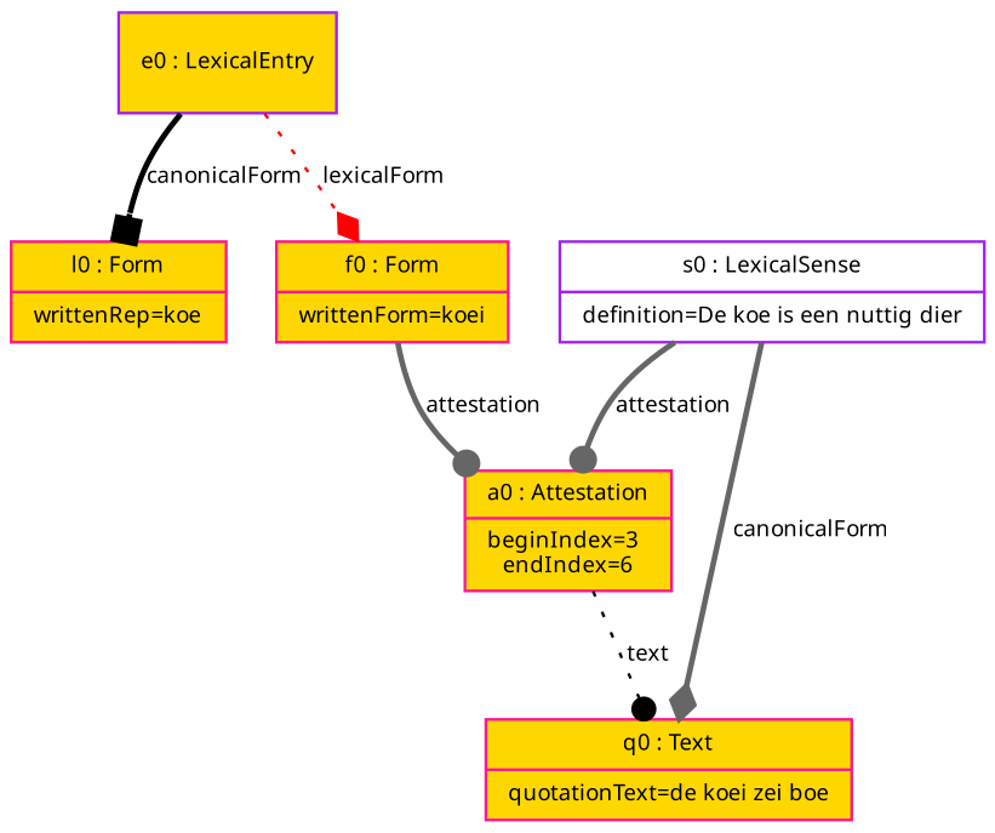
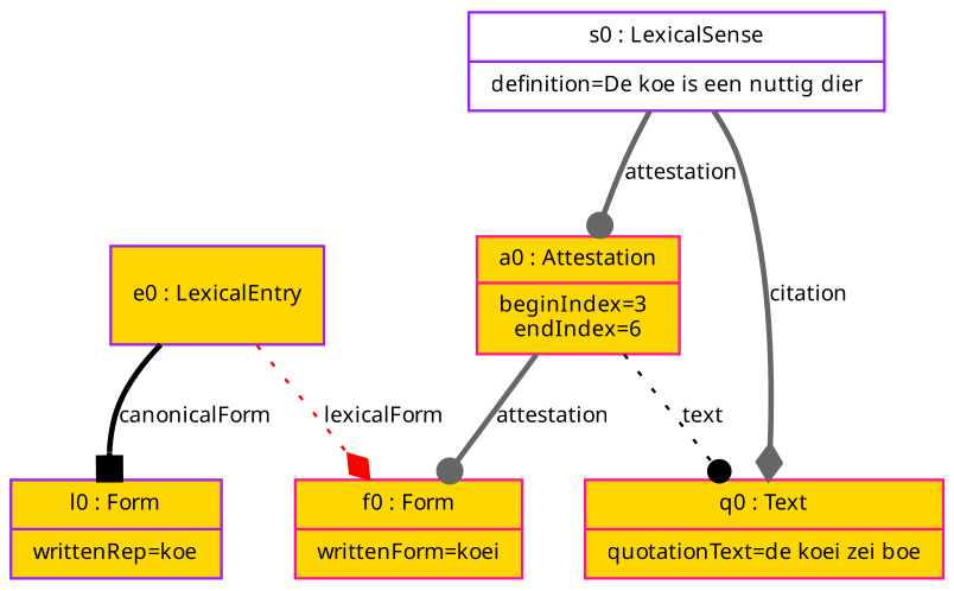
  digraph {
    fontname="Noto Sans"
    fontsize=8
    node [color=purple fillcolor=gold fontname="Noto Sans" fontsize=8 shape=record style=filled]
    edge [arrowhead=dot color=gray40 fontname="Noto Sans" fontsize=8 style=bold]
-   n1 [color=deeppink label="{l0 : Form|writtenRep=koe}"]
+   n1 [label="{l0 : Form|writtenRep=koe}"]
    n2 [label="{e0 : LexicalEntry}"]
    n3 [color=deeppink label="{f0 : Form|writtenForm=koei}"]
    n4 [color=deeppink label="{a0 : Attestation|beginIndex=3\lendIndex=6}"]
    n5 [fillcolor=white label="{s0 : LexicalSense|definition=De koe is een nuttig dier}"]
    n6 [color=deeppink label="{q0 : Text|quotationText=de koei zei boe}"]
    n2 -> n1 [arrowhead=box color=black label=canonicalForm]
    n2 -> n3 [arrowhead=diamond color=red label=lexicalForm style=dotted]
-   n3 -> n4 [label=attestation]
+   n4 -> n3 [label=attestation]
    n4 -> n6 [color=black label=text style=dotted]
    n5 -> n4 [label=attestation]
-   n5 -> n6 [arrowhead=diamond label=canonicalForm]
+   n5 -> n6 [arrowhead=diamond label=citation]
  }
